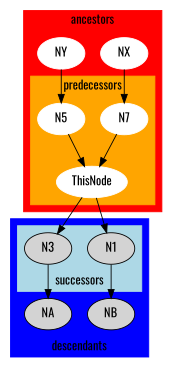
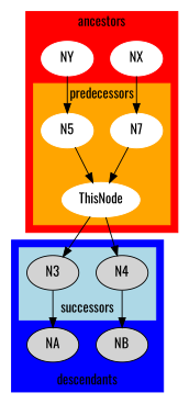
  digraph {
    fontname=Oswald
    node [color=white fontname=Oswald style=filled]
    edge [fontname=Oswald]
    n1 [label=N7]
    ThisNode
    n3 [label=N5]
    NX
    NY
    N3 [color=""]
-   N4 [label=N1 color=""]
+   N4 [color=""]
    NA [color=""]
    NB [color=""]
    subgraph cluster_1 {
      color=red
      label=ancestors
      style=filled
      NX
      NY
      subgraph cluster_2 {
        color=orange
        label=predecessors
        style=filled
        n1
        ThisNode
        n3
      }
    }
    subgraph cluster_3 {
      color=blue
      label=descendants
      labelloc=b
      style=filled
      NA
      NB
      subgraph cluster_4 {
        color=lightblue
        label=successors
        labelloc=b
        style=filled
        N3
        N4
      }
    }
    n1 -> ThisNode
    ThisNode -> N3
    ThisNode -> N4
    n3 -> ThisNode
    NX -> n1
    NY -> n3
    N3 -> NA
    N4 -> NB
  }
